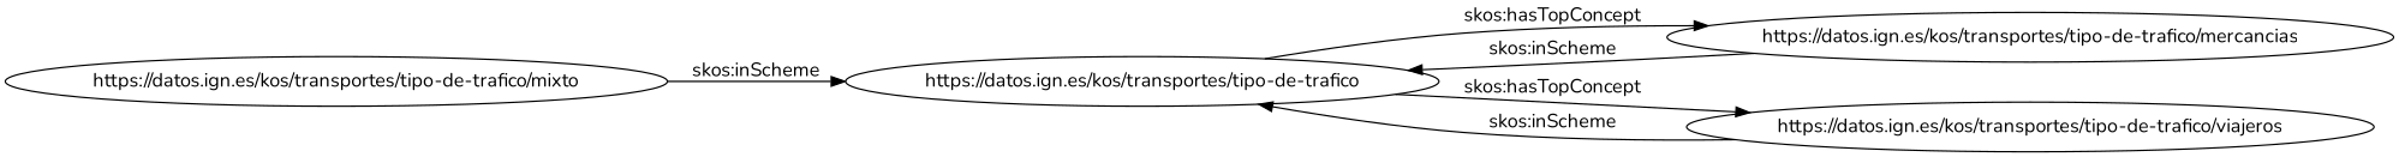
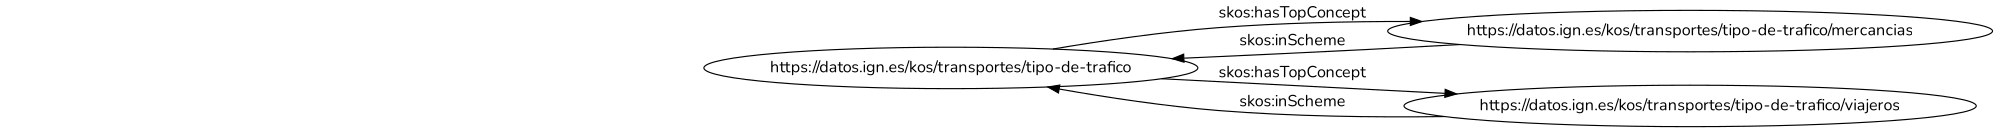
  digraph {
    fontname=Nunito
    rankdir=LR
    node [fontname=Nunito]
    edge [fontname=Nunito]
    "https://datos.ign.es/kos/transportes/tipo-de-trafico"
    "https://datos.ign.es/kos/transportes/tipo-de-trafico/mercancias"
    "https://datos.ign.es/kos/transportes/tipo-de-trafico/viajeros"
-   "https://datos.ign.es/kos/transportes/tipo-de-trafico/mixto"
    "https://datos.ign.es/kos/transportes/tipo-de-trafico" -> "https://datos.ign.es/kos/transportes/tipo-de-trafico/mercancias" [label="skos:hasTopConcept"]
    "https://datos.ign.es/kos/transportes/tipo-de-trafico" -> "https://datos.ign.es/kos/transportes/tipo-de-trafico/viajeros" [label="skos:hasTopConcept"]
    "https://datos.ign.es/kos/transportes/tipo-de-trafico/mercancias" -> "https://datos.ign.es/kos/transportes/tipo-de-trafico" [label="skos:inScheme"]
    "https://datos.ign.es/kos/transportes/tipo-de-trafico/viajeros" -> "https://datos.ign.es/kos/transportes/tipo-de-trafico" [label="skos:inScheme"]
-   "https://datos.ign.es/kos/transportes/tipo-de-trafico/mixto" -> "https://datos.ign.es/kos/transportes/tipo-de-trafico" [label="skos:inScheme"]
  }
